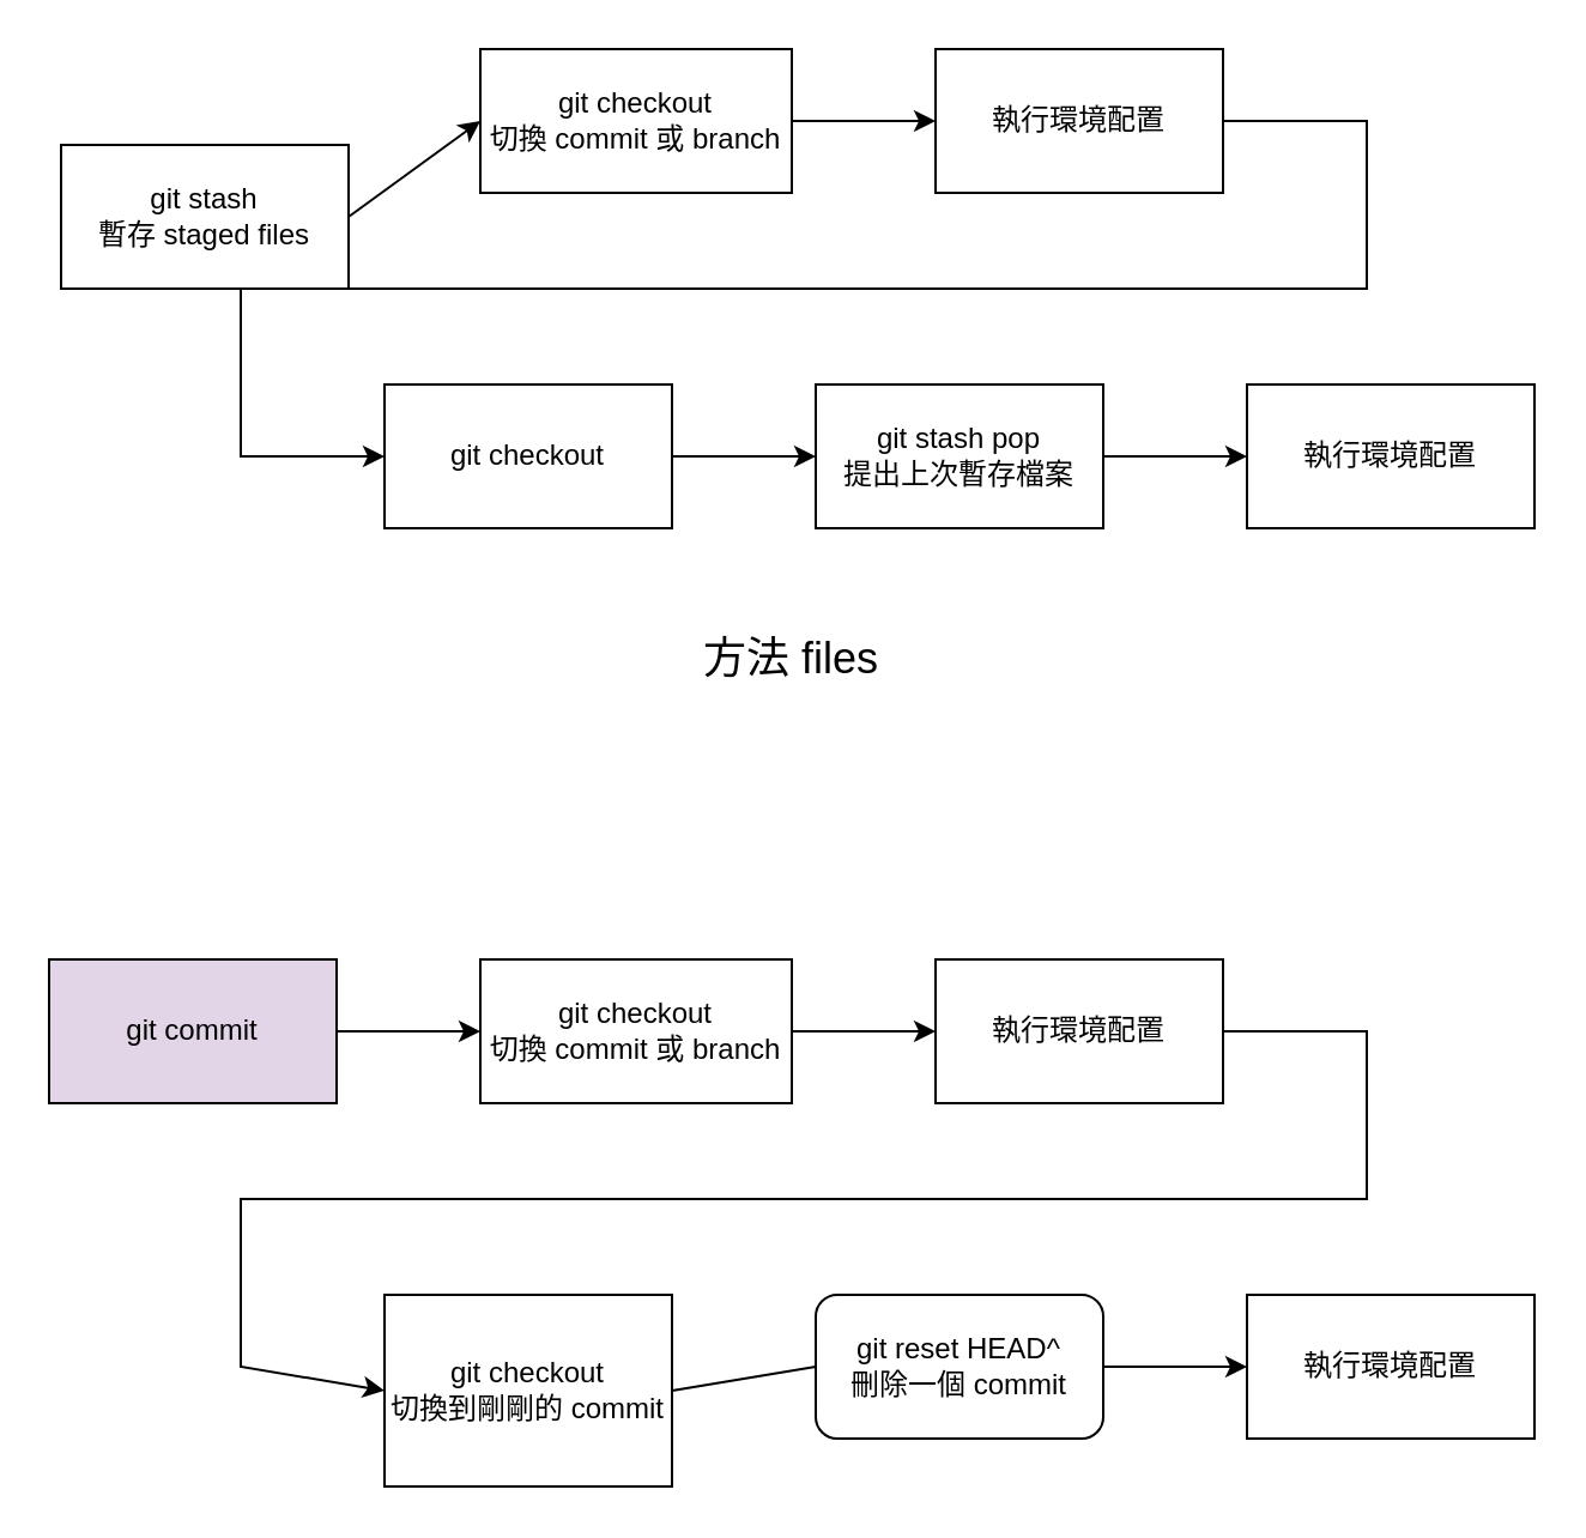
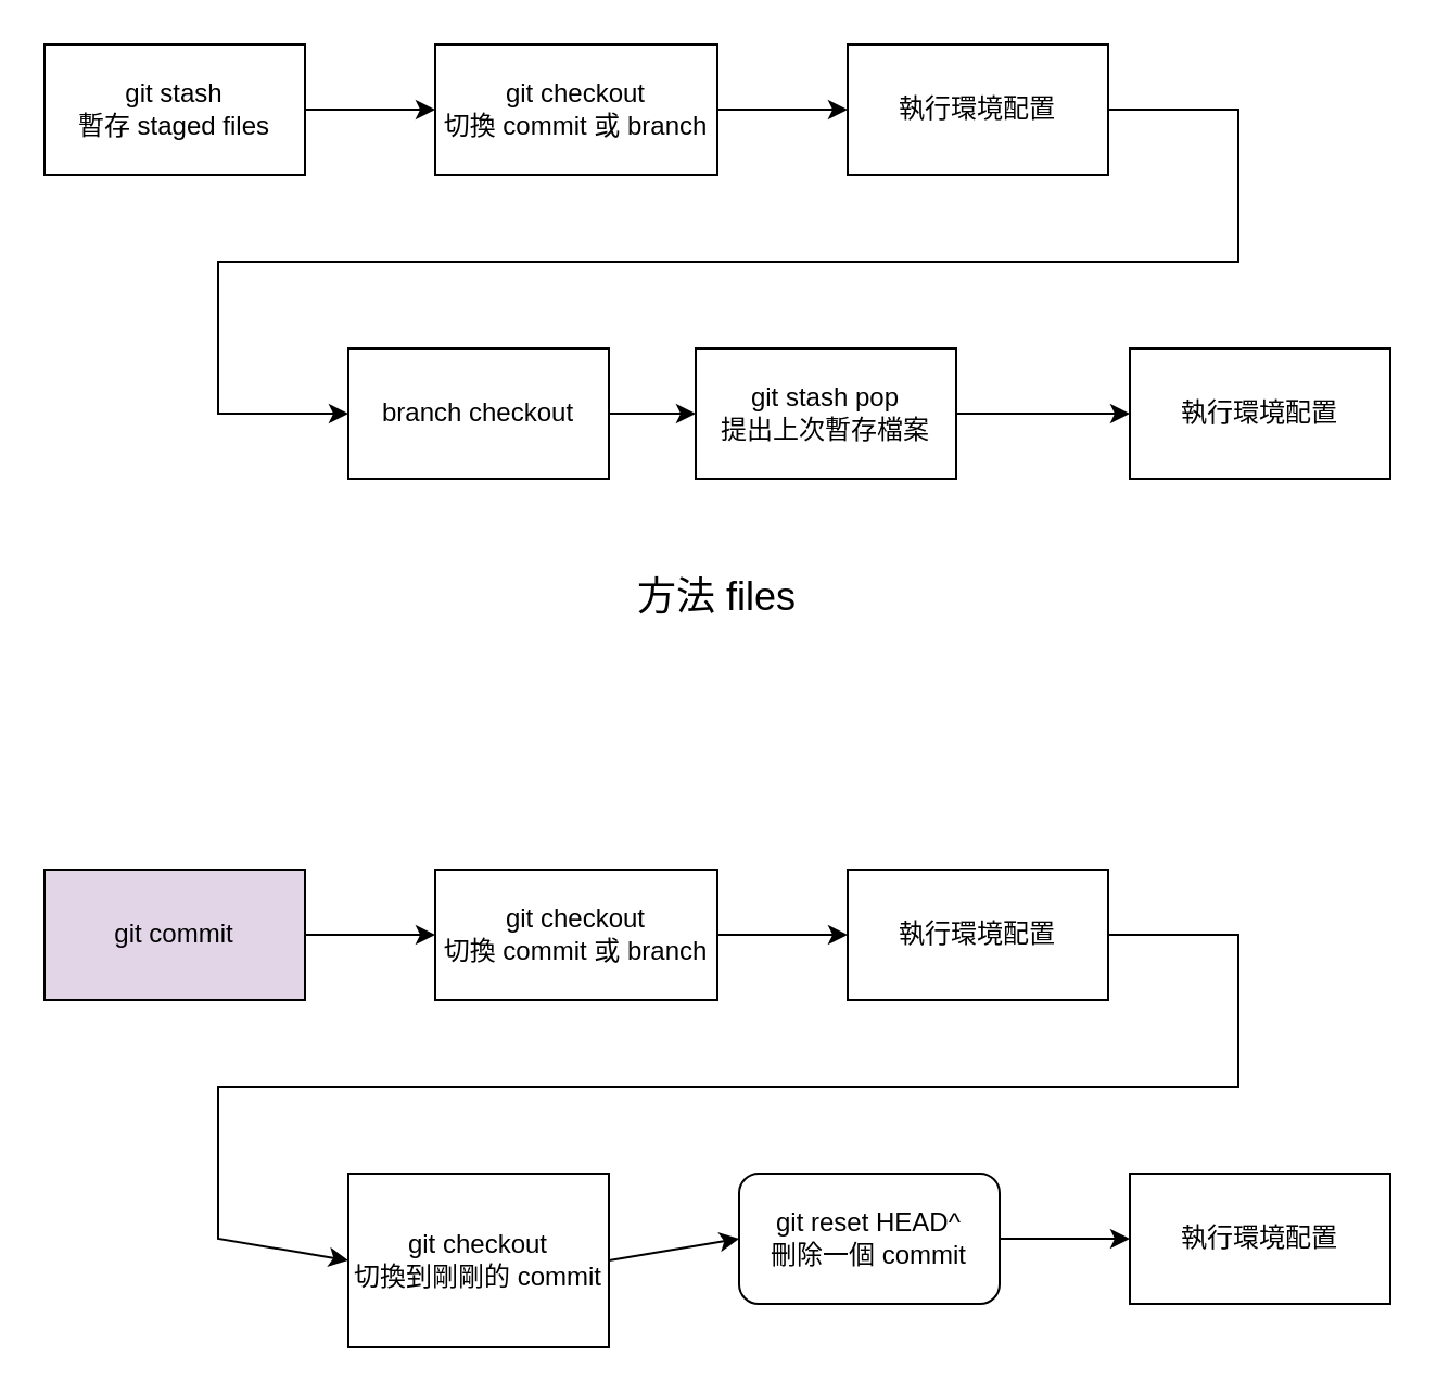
  <mxCell id="0" />
  <mxCell id="1" parent="0" />
- <mxCell id="2" value="git stash&lt;div&gt;暫存 staged files&lt;/div&gt;" style="rounded=0;whiteSpace=wrap;html=1;" vertex="1" parent="1"><mxGeometry x="25" y="60" width="120" height="60" as="geometry" /></mxCell>
+ <mxCell id="2" value="git stash&lt;div&gt;暫存 staged files&lt;/div&gt;" style="rounded=0;whiteSpace=wrap;html=1;" vertex="1" parent="1"><mxGeometry x="20" y="20" width="120" height="60" as="geometry" /></mxCell>
  <mxCell id="3" value="git checkout&lt;div&gt;切換 commit 或 branch&lt;/div&gt;" style="rounded=0;whiteSpace=wrap;html=1;" vertex="1" parent="1"><mxGeometry x="200" y="20" width="130" height="60" as="geometry" /></mxCell>
  <mxCell id="4" value="執行環境配置" style="rounded=0;whiteSpace=wrap;html=1;" vertex="1" parent="1"><mxGeometry x="390" y="20" width="120" height="60" as="geometry" /></mxCell>
  <mxCell id="5" value="" style="endArrow=classic;html=1;rounded=0;exitX=1;exitY=0.5;exitDx=0;exitDy=0;entryX=0;entryY=0.5;entryDx=0;entryDy=0;" edge="1" parent="1" source="2" target="3"><mxGeometry width="50" height="50" relative="1" as="geometry"><mxPoint x="180" y="180" as="sourcePoint" /><mxPoint x="230" y="130" as="targetPoint" /></mxGeometry></mxCell>
  <mxCell id="6" value="" style="endArrow=classic;html=1;rounded=0;exitX=1;exitY=0.5;exitDx=0;exitDy=0;entryX=0;entryY=0.5;entryDx=0;entryDy=0;" edge="1" parent="1" source="3" target="4"><mxGeometry width="50" height="50" relative="1" as="geometry"><mxPoint x="310" y="200" as="sourcePoint" /><mxPoint x="360" y="150" as="targetPoint" /></mxGeometry></mxCell>
  <mxCell id="7" value="" style="endArrow=classic;html=1;rounded=0;exitX=1;exitY=0.5;exitDx=0;exitDy=0;entryX=0;entryY=0.5;entryDx=0;entryDy=0;" edge="1" parent="1" source="4" target="8"><mxGeometry width="50" height="50" relative="1" as="geometry"><mxPoint x="650" y="80" as="sourcePoint" /><mxPoint x="160" y="190" as="targetPoint" /><Array as="points"><mxPoint x="570" y="50" /><mxPoint x="570" y="120" /><mxPoint x="100" y="120" /><mxPoint x="100" y="190" /></Array></mxGeometry></mxCell>
- <mxCell id="8" value="git checkout" style="rounded=0;whiteSpace=wrap;html=1;" vertex="1" parent="1"><mxGeometry x="160" y="160" width="120" height="60" as="geometry" /></mxCell>
- <mxCell id="9" value="git stash pop&lt;div&gt;提出上次暫存檔案&lt;/div&gt;" style="rounded=0;whiteSpace=wrap;html=1;" vertex="1" parent="1"><mxGeometry x="340" y="160" width="120" height="60" as="geometry" /></mxCell>
+ <mxCell id="8" value="branch checkout" style="rounded=0;whiteSpace=wrap;html=1;" vertex="1" parent="1"><mxGeometry x="160" y="160" width="120" height="60" as="geometry" /></mxCell>
+ <mxCell id="9" value="git stash pop&lt;div&gt;提出上次暫存檔案&lt;/div&gt;" style="rounded=0;whiteSpace=wrap;html=1;" vertex="1" parent="1"><mxGeometry x="320" y="160" width="120" height="60" as="geometry" /></mxCell>
  <mxCell id="10" value="" style="endArrow=classic;html=1;rounded=0;entryX=0;entryY=0.5;entryDx=0;entryDy=0;exitX=1;exitY=0.5;exitDx=0;exitDy=0;" edge="1" parent="1" source="8" target="9"><mxGeometry width="50" height="50" relative="1" as="geometry"><mxPoint x="210" y="310" as="sourcePoint" /><mxPoint x="260" y="260" as="targetPoint" /></mxGeometry></mxCell>
  <mxCell id="11" value="執行環境配置" style="rounded=0;whiteSpace=wrap;html=1;" vertex="1" parent="1"><mxGeometry x="520" y="160" width="120" height="60" as="geometry" /></mxCell>
  <mxCell id="12" value="" style="endArrow=classic;html=1;rounded=0;entryX=0;entryY=0.5;entryDx=0;entryDy=0;exitX=1;exitY=0.5;exitDx=0;exitDy=0;" edge="1" parent="1" source="9" target="11"><mxGeometry width="50" height="50" relative="1" as="geometry"><mxPoint x="390" y="360" as="sourcePoint" /><mxPoint x="440" y="310" as="targetPoint" /></mxGeometry></mxCell>
  <mxCell id="13" value="git commit" style="rounded=0;whiteSpace=wrap;html=1;fillColor=#e1d5e7;" vertex="1" parent="1"><mxGeometry x="20" y="400" width="120" height="60" as="geometry" /></mxCell>
  <mxCell id="14" value="git checkout&lt;div&gt;切換 commit 或 branch&lt;/div&gt;" style="rounded=0;whiteSpace=wrap;html=1;" vertex="1" parent="1"><mxGeometry x="200" y="400" width="130" height="60" as="geometry" /></mxCell>
  <mxCell id="15" value="執行環境配置" style="rounded=0;whiteSpace=wrap;html=1;" vertex="1" parent="1"><mxGeometry x="390" y="400" width="120" height="60" as="geometry" /></mxCell>
  <mxCell id="16" value="" style="endArrow=classic;html=1;rounded=0;exitX=1;exitY=0.5;exitDx=0;exitDy=0;entryX=0;entryY=0.5;entryDx=0;entryDy=0;" edge="1" parent="1" source="13" target="14"><mxGeometry width="50" height="50" relative="1" as="geometry"><mxPoint x="180" y="560" as="sourcePoint" /><mxPoint x="230" y="510" as="targetPoint" /></mxGeometry></mxCell>
  <mxCell id="17" value="" style="endArrow=classic;html=1;rounded=0;exitX=1;exitY=0.5;exitDx=0;exitDy=0;entryX=0;entryY=0.5;entryDx=0;entryDy=0;" edge="1" parent="1" source="14" target="15"><mxGeometry width="50" height="50" relative="1" as="geometry"><mxPoint x="310" y="580" as="sourcePoint" /><mxPoint x="360" y="530" as="targetPoint" /></mxGeometry></mxCell>
  <mxCell id="18" value="" style="endArrow=classic;html=1;rounded=0;exitX=1;exitY=0.5;exitDx=0;exitDy=0;entryX=0;entryY=0.5;entryDx=0;entryDy=0;" edge="1" parent="1" source="15" target="19"><mxGeometry width="50" height="50" relative="1" as="geometry"><mxPoint x="650" y="460" as="sourcePoint" /><mxPoint x="160" y="570" as="targetPoint" /><Array as="points"><mxPoint x="570" y="430" /><mxPoint x="570" y="500" /><mxPoint x="100" y="500" /><mxPoint x="100" y="570" /></Array></mxGeometry></mxCell>
  <mxCell id="19" value="git checkout&lt;div&gt;切換到剛剛的 commit&lt;/div&gt;" style="rounded=0;whiteSpace=wrap;html=1;" vertex="1" parent="1"><mxGeometry x="160" y="540" width="120" height="80" as="geometry" /></mxCell>
  <mxCell id="20" value="git reset HEAD^&lt;div&gt;刪除一個 commit&lt;/div&gt;" style="whiteSpace=wrap;html=1;rounded=1;" vertex="1" parent="1"><mxGeometry x="340" y="540" width="120" height="60" as="geometry" /></mxCell>
- <mxCell id="21" value="" style="endArrow=none;html=1;rounded=0;entryX=0;entryY=0.5;entryDx=0;entryDy=0;exitX=1;exitY=0.5;exitDx=0;exitDy=0;" edge="1" parent="1" source="19" target="20"><mxGeometry width="50" height="50" relative="1" as="geometry"><mxPoint x="210" y="690" as="sourcePoint" /><mxPoint x="260" y="640" as="targetPoint" /></mxGeometry></mxCell>
+ <mxCell id="21" value="" style="endArrow=classic;html=1;rounded=0;entryX=0;entryY=0.5;entryDx=0;entryDy=0;exitX=1;exitY=0.5;exitDx=0;exitDy=0;" edge="1" parent="1" source="19" target="20"><mxGeometry width="50" height="50" relative="1" as="geometry"><mxPoint x="210" y="690" as="sourcePoint" /><mxPoint x="260" y="640" as="targetPoint" /></mxGeometry></mxCell>
  <mxCell id="22" value="執行環境配置" style="rounded=0;whiteSpace=wrap;html=1;" vertex="1" parent="1"><mxGeometry x="520" y="540" width="120" height="60" as="geometry" /></mxCell>
  <mxCell id="23" value="" style="endArrow=classic;html=1;rounded=0;entryX=0;entryY=0.5;entryDx=0;entryDy=0;exitX=1;exitY=0.5;exitDx=0;exitDy=0;" edge="1" parent="1" source="20" target="22"><mxGeometry width="50" height="50" relative="1" as="geometry"><mxPoint x="390" y="740" as="sourcePoint" /><mxPoint x="440" y="690" as="targetPoint" /></mxGeometry></mxCell>
  <mxCell id="24" value="&lt;font style=&quot;font-size: 18px;&quot;&gt;方法 files&lt;/font&gt;" style="text;html=1;align=center;verticalAlign=middle;whiteSpace=wrap;rounded=0;" vertex="1" parent="1"><mxGeometry x="277" y="250" width="106" height="50" as="geometry" /></mxCell>
